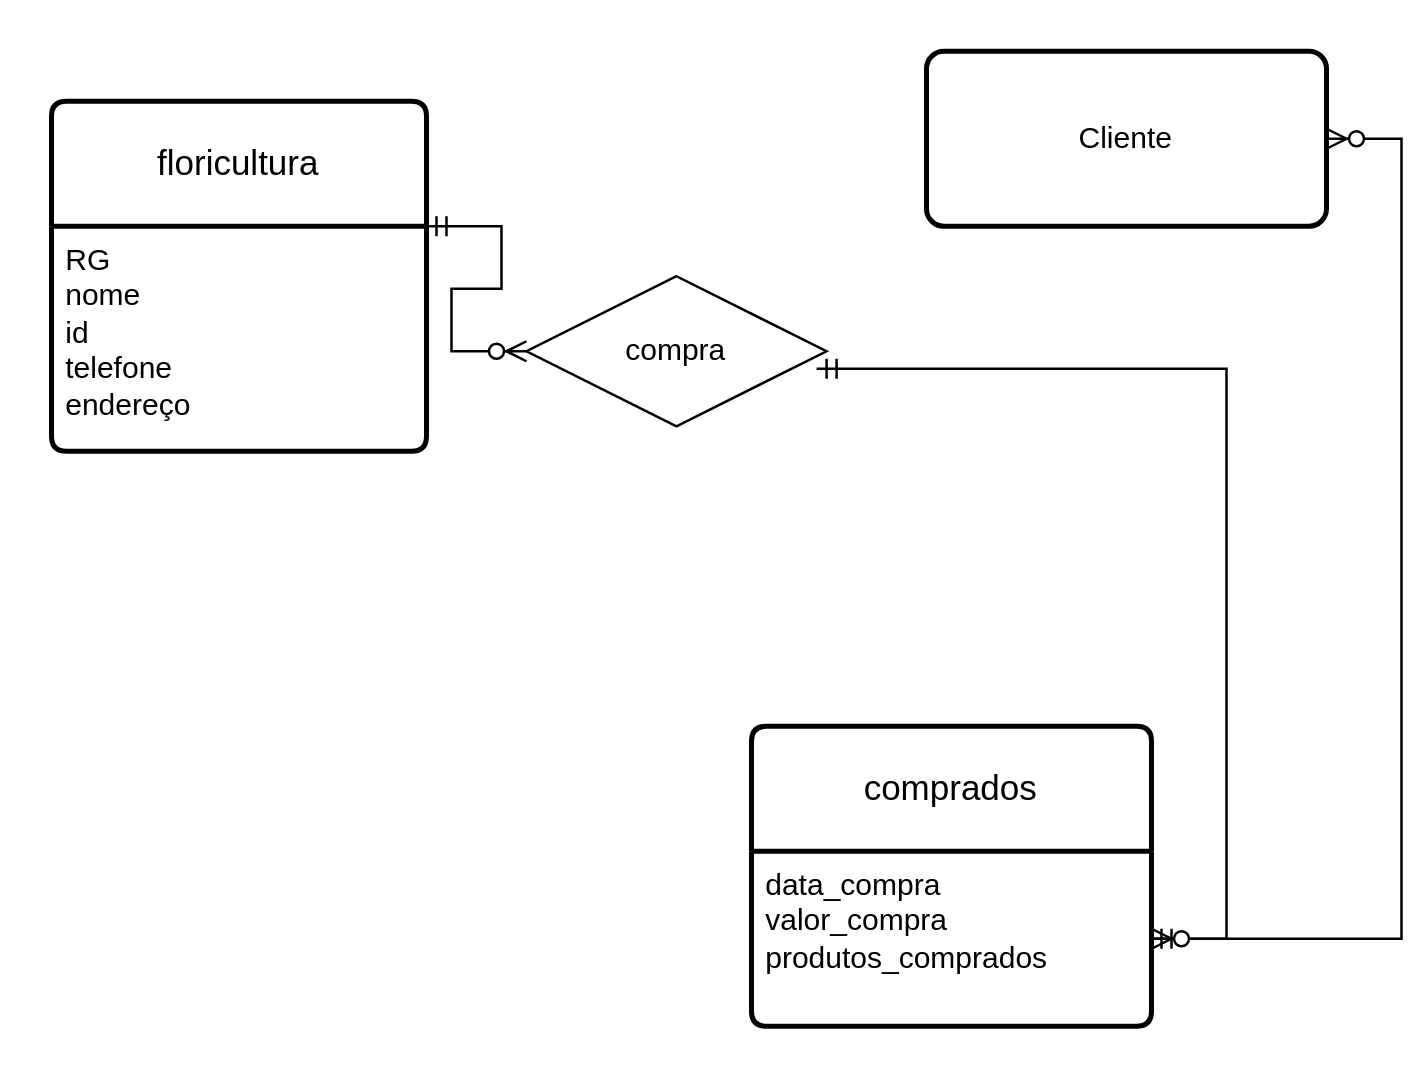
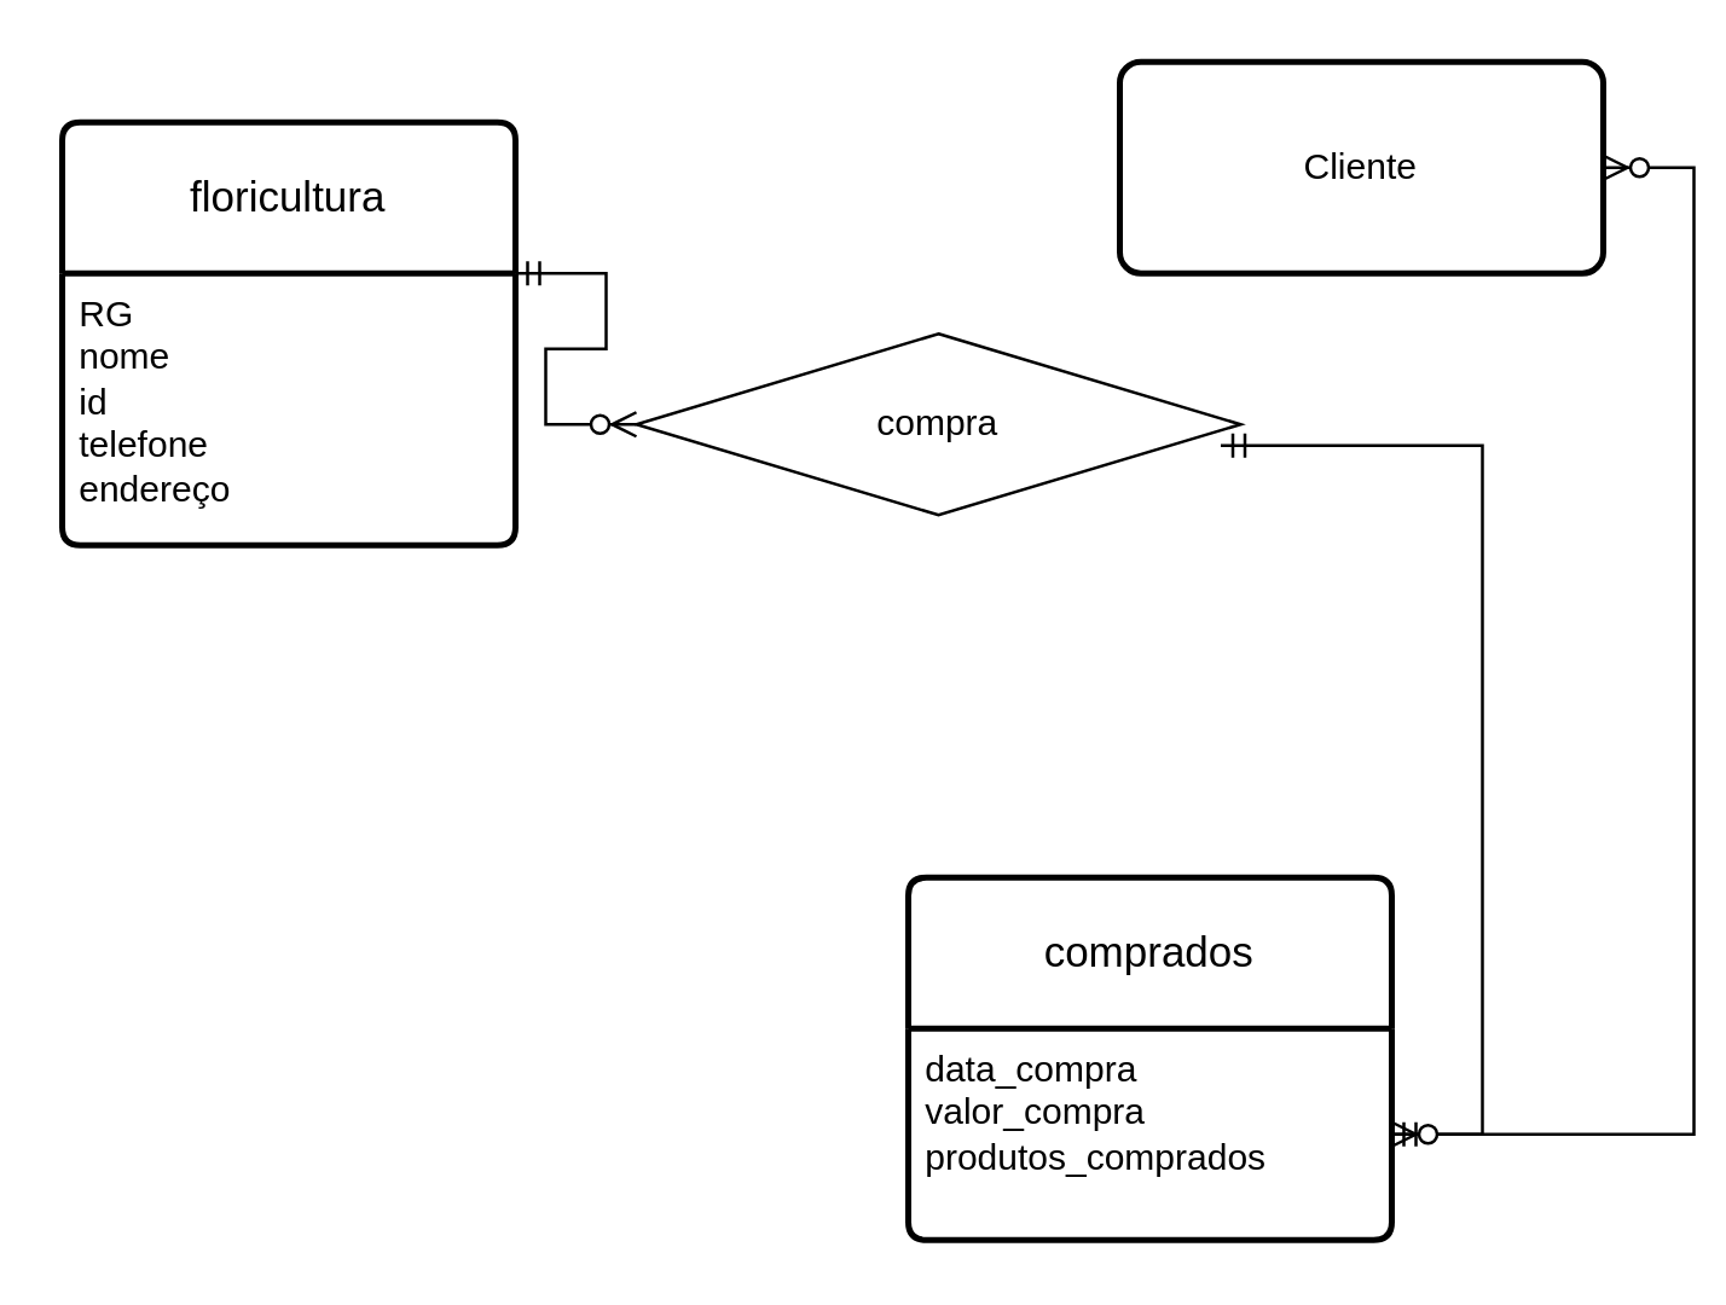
  <mxCell id="0" />
  <mxCell id="1" parent="0" />
  <mxCell id="2" value="floricultura" style="swimlane;childLayout=stackLayout;horizontal=1;startSize=50;horizontalStack=0;rounded=1;fontSize=14;fontStyle=0;strokeWidth=2;resizeParent=0;resizeLast=1;shadow=0;dashed=0;align=center;arcSize=4;whiteSpace=wrap;html=1;" parent="1" vertex="1"><mxGeometry x="20" y="40" width="150" height="140" as="geometry" /></mxCell>
  <mxCell id="3" value="&lt;div&gt;RG&lt;/div&gt;&lt;div&gt;nome&lt;/div&gt;&lt;div&gt;id&lt;br&gt;&lt;/div&gt;&lt;div&gt;telefone&lt;/div&gt;&lt;div&gt;endereço&lt;br&gt;&lt;/div&gt;" style="align=left;strokeColor=none;fillColor=none;spacingLeft=4;fontSize=12;verticalAlign=top;resizable=0;rotatable=0;part=1;html=1;" parent="2" vertex="1"><mxGeometry y="50" width="150" height="90" as="geometry" /></mxCell>
  <mxCell id="4" value="comprados" style="swimlane;childLayout=stackLayout;horizontal=1;startSize=50;horizontalStack=0;rounded=1;fontSize=14;fontStyle=0;strokeWidth=2;resizeParent=0;resizeLast=1;shadow=0;dashed=0;align=center;arcSize=4;whiteSpace=wrap;html=1;" parent="1" vertex="1"><mxGeometry x="300" y="290" width="160" height="120" as="geometry" /></mxCell>
  <mxCell id="5" value="&lt;div&gt;data_compra&lt;/div&gt;&lt;div&gt;valor_compra&lt;/div&gt;&lt;div&gt;produtos_comprados&lt;br&gt;&lt;/div&gt;" style="align=left;strokeColor=none;fillColor=none;spacingLeft=4;fontSize=12;verticalAlign=top;resizable=0;rotatable=0;part=1;html=1;" parent="4" vertex="1"><mxGeometry y="50" width="160" height="70" as="geometry" /></mxCell>
  <mxCell id="6" value="Cliente" style="rounded=1;arcSize=10;whiteSpace=wrap;html=1;align=center;strokeWidth=2;" parent="1" vertex="1"><mxGeometry x="370" y="20" width="160" height="70" as="geometry" /></mxCell>
  <mxCell id="7" value="" style="edgeStyle=entityRelationEdgeStyle;fontSize=12;html=1;endArrow=ERzeroToMany;startArrow=ERmandOne;rounded=0;entryX=0;entryY=0.5;entryDx=0;entryDy=0;exitX=1;exitY=0;exitDx=0;exitDy=0;" edge="1" parent="1" source="3" target="9"><mxGeometry width="100" height="100" relative="1" as="geometry"><mxPoint x="-140" y="220" as="sourcePoint" /><mxPoint x="70" y="220" as="targetPoint" /></mxGeometry></mxCell>
  <mxCell id="8" value="" style="edgeStyle=entityRelationEdgeStyle;fontSize=12;html=1;endArrow=ERzeroToMany;startArrow=ERmandOne;rounded=0;exitX=1;exitY=0.5;exitDx=0;exitDy=0;" edge="1" parent="1" source="5" target="6"><mxGeometry width="100" height="100" relative="1" as="geometry"><mxPoint x="490" y="330" as="sourcePoint" /><mxPoint x="590" y="230" as="targetPoint" /></mxGeometry></mxCell>
- <mxCell id="9" value="compra" style="shape=rhombus;perimeter=rhombusPerimeter;whiteSpace=wrap;html=1;align=center;" vertex="1" parent="1"><mxGeometry x="210" y="110" width="120" height="60" as="geometry" /></mxCell>
+ <mxCell id="9" value="compra" style="shape=rhombus;perimeter=rhombusPerimeter;whiteSpace=wrap;html=1;align=center;" vertex="1" parent="1"><mxGeometry x="210" y="110" width="200" height="60" as="geometry" /></mxCell>
  <mxCell id="10" value="" style="edgeStyle=entityRelationEdgeStyle;fontSize=12;html=1;endArrow=ERzeroToMany;startArrow=ERmandOne;rounded=0;exitX=0.967;exitY=0.617;exitDx=0;exitDy=0;exitPerimeter=0;" edge="1" parent="1" source="9" target="5"><mxGeometry width="100" height="100" relative="1" as="geometry"><mxPoint x="340" y="130" as="sourcePoint" /><mxPoint x="430" y="30" as="targetPoint" /></mxGeometry></mxCell>
